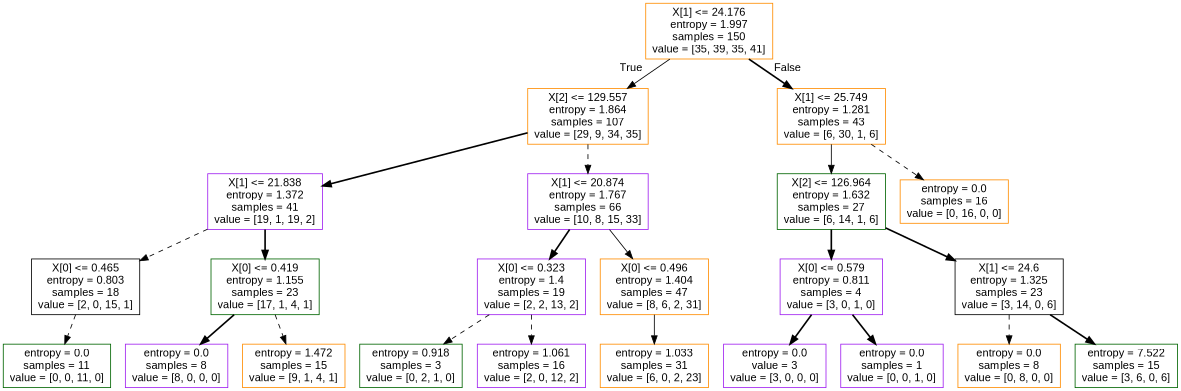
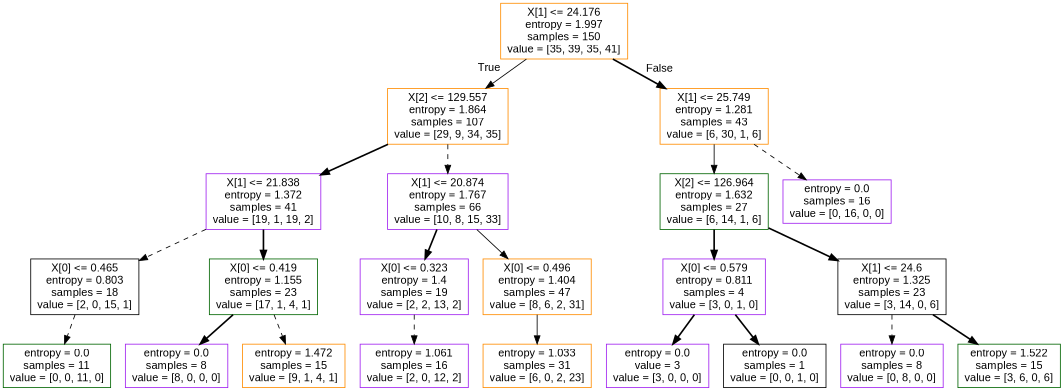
  digraph {
    fontname="Liberation Sans"
    node [color=darkorange fontname="Liberation Sans" shape=box]
    edge [fontname="Liberation Sans" style=bold]
    n1 [label="X[1] <= 24.176\nentropy = 1.997\nsamples = 150\nvalue = [35, 39, 35, 41]"]
    n2 [label="X[2] <= 129.557\nentropy = 1.864\nsamples = 107\nvalue = [29, 9, 34, 35]"]
    n3 [label="X[1] <= 25.749\nentropy = 1.281\nsamples = 43\nvalue = [6, 30, 1, 6]"]
    n4 [color=purple label="X[1] <= 21.838\nentropy = 1.372\nsamples = 41\nvalue = [19, 1, 19, 2]"]
    n5 [color=purple label="X[1] <= 20.874\nentropy = 1.767\nsamples = 66\nvalue = [10, 8, 15, 33]"]
    n6 [color=darkgreen label="X[2] <= 126.964\nentropy = 1.632\nsamples = 27\nvalue = [6, 14, 1, 6]"]
-   n7 [label="entropy = 0.0\nsamples = 16\nvalue = [0, 16, 0, 0]"]
+   n7 [color=purple label="entropy = 0.0\nsamples = 16\nvalue = [0, 16, 0, 0]"]
    n8 [color=black label="X[0] <= 0.465\nentropy = 0.803\nsamples = 18\nvalue = [2, 0, 15, 1]"]
    n9 [color=darkgreen label="X[0] <= 0.419\nentropy = 1.155\nsamples = 23\nvalue = [17, 1, 4, 1]"]
    n10 [color=purple label="X[0] <= 0.323\nentropy = 1.4\nsamples = 19\nvalue = [2, 2, 13, 2]"]
    n11 [label="X[0] <= 0.496\nentropy = 1.404\nsamples = 47\nvalue = [8, 6, 2, 31]"]
    n12 [color=darkgreen label="entropy = 0.0\nsamples = 11\nvalue = [0, 0, 11, 0]"]
    n13 [color=purple label="entropy = 0.0\nsamples = 8\nvalue = [8, 0, 0, 0]"]
    n14 [label="entropy = 1.472\nsamples = 15\nvalue = [9, 1, 4, 1]"]
-   n15 [color=darkgreen label="entropy = 0.918\nsamples = 3\nvalue = [0, 2, 1, 0]"]
    n16 [color=purple label="entropy = 1.061\nsamples = 16\nvalue = [2, 0, 12, 2]"]
    n17 [label="entropy = 1.033\nsamples = 31\nvalue = [6, 0, 2, 23]"]
    n18 [color=purple label="X[0] <= 0.579\nentropy = 0.811\nsamples = 4\nvalue = [3, 0, 1, 0]"]
    n19 [color=black label="X[1] <= 24.6\nentropy = 1.325\nsamples = 23\nvalue = [3, 14, 0, 6]"]
    n20 [color=purple label="entropy = 0.0\nvalue = 3\nvalue = [3, 0, 0, 0]"]
-   n21 [color=purple label="entropy = 0.0\nsamples = 1\nvalue = [0, 0, 1, 0]"]
-   n22 [label="entropy = 0.0\nsamples = 8\nvalue = [0, 8, 0, 0]"]
-   n23 [color=darkgreen label="entropy = 7.522\nsamples = 15\nvalue = [3, 6, 0, 6]"]
+   n21 [color=black label="entropy = 0.0\nsamples = 1\nvalue = [0, 0, 1, 0]"]
+   n22 [color=purple label="entropy = 0.0\nsamples = 8\nvalue = [0, 8, 0, 0]"]
+   n23 [color=darkgreen label="entropy = 1.522\nsamples = 15\nvalue = [3, 6, 0, 6]"]
    n1 -> n2 [headlabel=True labelangle=45 labeldistance=2.5 style=solid]
    n1 -> n3 [headlabel=False labelangle=-45 labeldistance=2.5]
    n2 -> n4
    n2 -> n5 [style=dashed]
    n3 -> n6 [style=solid]
    n3 -> n7 [style=dashed]
    n4 -> n8 [style=dashed]
    n4 -> n9
    n5 -> n10
    n5 -> n11 [style=solid]
    n6 -> n18
    n6 -> n19
    n8 -> n12 [style=dashed]
    n9 -> n13
    n9 -> n14 [style=dashed]
-   n10 -> n15 [style=dashed]
    n10 -> n16 [style=dashed]
    n11 -> n17 [style=solid]
    n18 -> n20
    n18 -> n21
    n19 -> n22 [style=dashed]
    n19 -> n23
  }
